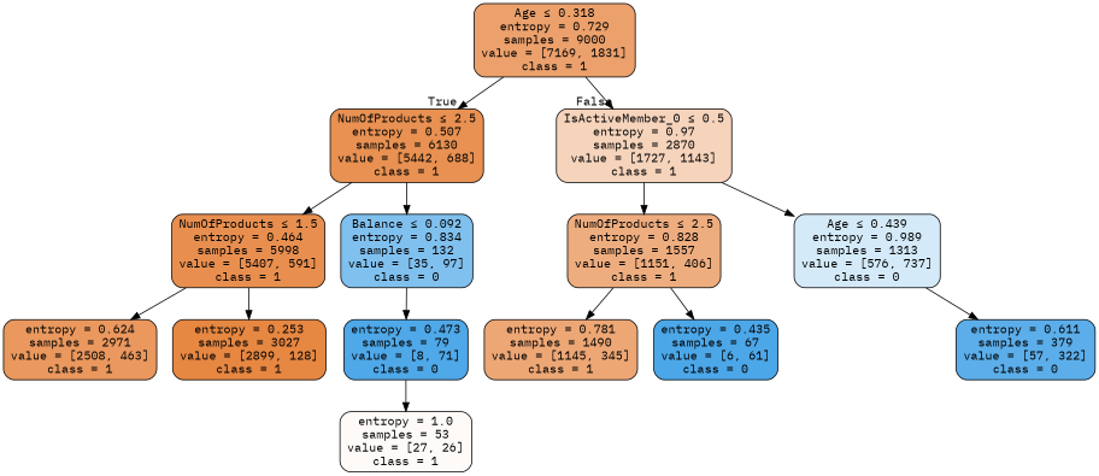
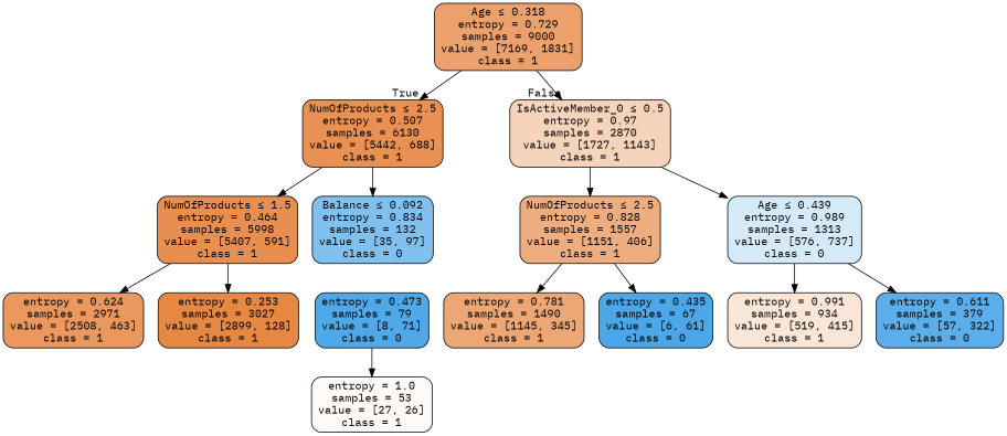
  digraph {
    fontname="IBM Plex Mono"
    node [color=black fontname="IBM Plex Mono" shape=box style="filled, rounded"]
    edge [fontname="IBM Plex Mono"]
    n1 [fillcolor="#eca16c" label=<Age &le; 0.318<br/>entropy = 0.729<br/>samples = 9000<br/>value = [7169, 1831]<br/>class = 1>]
    n2 [fillcolor="#e89152" label=<NumOfProducts &le; 2.5<br/>entropy = 0.507<br/>samples = 6130<br/>value = [5442, 688]<br/>class = 1>]
    n3 [fillcolor="#f6d4bc" label=<IsActiveMember_0 &le; 0.5<br/>entropy = 0.97<br/>samples = 2870<br/>value = [1727, 1143]<br/>class = 1>]
    n4 [fillcolor="#e88f4f" label=<NumOfProducts &le; 1.5<br/>entropy = 0.464<br/>samples = 5998<br/>value = [5407, 591]<br/>class = 1>]
    n5 [fillcolor="#80c0ee" label=<Balance &le; 0.092<br/>entropy = 0.834<br/>samples = 132<br/>value = [35, 97]<br/>class = 0>]
    n6 [fillcolor="#eead7f" label=<NumOfProducts &le; 2.5<br/>entropy = 0.828<br/>samples = 1557<br/>value = [1151, 406]<br/>class = 1>]
    n7 [fillcolor="#d4eaf9" label=<Age &le; 0.439<br/>entropy = 0.989<br/>samples = 1313<br/>value = [576, 737]<br/>class = 0>]
    n8 [fillcolor="#ea985e" label=<entropy = 0.624<br/>samples = 2971<br/>value = [2508, 463]<br/>class = 1>]
    n9 [fillcolor="#e68742" label=<entropy = 0.253<br/>samples = 3027<br/>value = [2899, 128]<br/>class = 1>]
    n10 [fillcolor="#4fa8e8" label=<entropy = 0.473<br/>samples = 79<br/>value = [8, 71]<br/>class = 0>]
    n11 [fillcolor="#fefaf8" label=<entropy = 1.0<br/>samples = 53<br/>value = [27, 26]<br/>class = 1>]
    n12 [fillcolor="#eda775" label=<entropy = 0.781<br/>samples = 1490<br/>value = [1145, 345]<br/>class = 1>]
    n13 [fillcolor="#4ca7e8" label=<entropy = 0.435<br/>samples = 67<br/>value = [6, 61]<br/>class = 0>]
+   n14 [fillcolor="#fae6d7" label=<entropy = 0.991<br/>samples = 934<br/>value = [519, 415]<br/>class = 1>]
    n15 [fillcolor="#5caeea" label=<entropy = 0.611<br/>samples = 379<br/>value = [57, 322]<br/>class = 0>]
    n1 -> n2 [headlabel=True labelangle=45 labeldistance=2.5]
    n1 -> n3 [headlabel=False labelangle=-45 labeldistance=2.5]
    n2 -> n4
    n2 -> n5
    n3 -> n6
    n3 -> n7
    n4 -> n8
    n4 -> n9
-   n5 -> n10
    n6 -> n12
    n6 -> n13
+   n7 -> n14
    n7 -> n15
    n10 -> n11
  }
